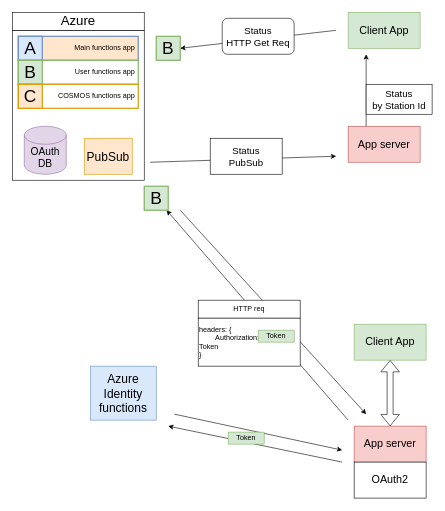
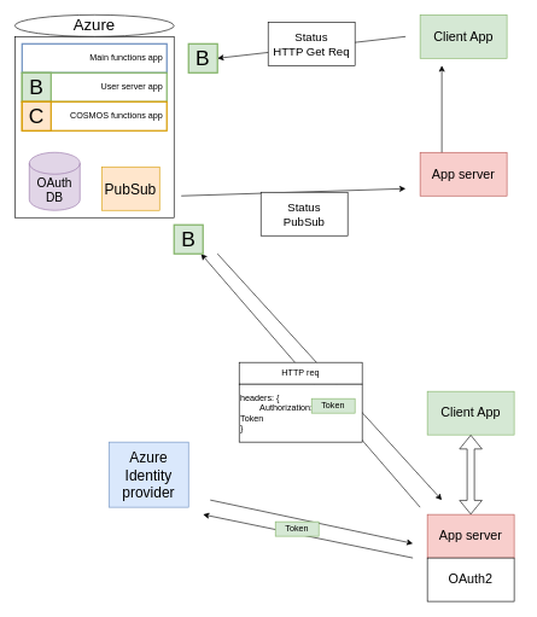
  <mxCell id="0" />
  <mxCell id="1" parent="0" />
  <mxCell id="2" value="" style="endArrow=classic;html=1;rounded=0;" parent="1" edge="1"><mxGeometry width="50" height="50" relative="1" as="geometry"><mxPoint x="300" y="350" as="sourcePoint" /><mxPoint x="610" y="690" as="targetPoint" /></mxGeometry></mxCell>
  <mxCell id="3" value="" style="endArrow=classic;html=1;rounded=0;" parent="1" target="33" edge="1"><mxGeometry width="50" height="50" relative="1" as="geometry"><mxPoint x="580" y="700" as="sourcePoint" /><mxPoint x="250" y="320" as="targetPoint" /></mxGeometry></mxCell>
  <mxCell id="4" value="" style="rounded=0;whiteSpace=wrap;html=1;" parent="1" vertex="1"><mxGeometry x="20" y="50" width="220" height="250" as="geometry" /></mxCell>
- <mxCell id="5" value="&lt;div&gt;Main functions app&amp;nbsp; &lt;br&gt;&lt;/div&gt;" style="rounded=0;whiteSpace=wrap;html=1;align=right;strokeWidth=2;strokeColor=#6C8EBF;fillColor=#ffe6cc;" parent="1" vertex="1"><mxGeometry x="30" y="60" width="200" height="40" as="geometry" /></mxCell>
- <mxCell id="6" value="&lt;font style=&quot;font-size: 29px;&quot;&gt;A&lt;/font&gt;" style="rounded=0;whiteSpace=wrap;html=1;fillColor=#dae8fc;strokeColor=#6c8ebf;strokeWidth=2;" parent="1" vertex="1"><mxGeometry x="30" y="60" width="40" height="40" as="geometry" /></mxCell>
- <mxCell id="7" value="&lt;div&gt;User functions app&amp;nbsp; &lt;br&gt;&lt;/div&gt;" style="rounded=0;whiteSpace=wrap;html=1;align=right;strokeWidth=2;strokeColor=#82B366;" parent="1" vertex="1"><mxGeometry x="30" y="100" width="200" height="40" as="geometry" /></mxCell>
+ <mxCell id="5" value="&lt;div&gt;Main functions app&amp;nbsp; &lt;br&gt;&lt;/div&gt;" style="rounded=0;whiteSpace=wrap;html=1;align=right;strokeWidth=2;strokeColor=#6C8EBF;" parent="1" vertex="1"><mxGeometry x="30" y="60" width="200" height="40" as="geometry" /></mxCell>
+ <mxCell id="7" value="&lt;div&gt;User server app&amp;nbsp; &lt;br&gt;&lt;/div&gt;" style="rounded=0;whiteSpace=wrap;html=1;align=right;strokeWidth=2;strokeColor=#82B366;" parent="1" vertex="1"><mxGeometry x="30" y="100" width="200" height="40" as="geometry" /></mxCell>
  <mxCell id="8" value="&lt;font style=&quot;font-size: 29px;&quot;&gt;B&lt;/font&gt;" style="rounded=0;whiteSpace=wrap;html=1;fillColor=#d5e8d4;strokeColor=#82B366;strokeWidth=2;" parent="1" vertex="1"><mxGeometry x="30" y="100" width="40" height="40" as="geometry" /></mxCell>
  <mxCell id="9" value="&lt;div&gt;COSMOS functions app&amp;nbsp; &lt;br&gt;&lt;/div&gt;" style="rounded=0;whiteSpace=wrap;html=1;align=right;strokeWidth=2;strokeColor=#D79B00;" parent="1" vertex="1"><mxGeometry x="30" y="140" width="200" height="40" as="geometry" /></mxCell>
  <mxCell id="10" value="&lt;font style=&quot;font-size: 29px;&quot;&gt;C&lt;/font&gt;" style="rounded=0;whiteSpace=wrap;html=1;fillColor=#ffe6cc;strokeColor=#d79b00;strokeWidth=2;" parent="1" vertex="1"><mxGeometry x="30" y="140" width="40" height="40" as="geometry" /></mxCell>
  <mxCell id="11" value="&lt;div style=&quot;font-size: 17px;&quot;&gt;OAuth&lt;/div&gt;&lt;div style=&quot;font-size: 17px;&quot;&gt;DB&lt;/div&gt;" style="shape=cylinder3;whiteSpace=wrap;html=1;boundedLbl=1;backgroundOutline=1;size=15;fillColor=#e1d5e7;strokeColor=#9673a6;fontSize=17;" parent="1" vertex="1"><mxGeometry x="40" y="210" width="70" height="80" as="geometry" /></mxCell>
  <mxCell id="12" value="PubSub" style="rounded=0;whiteSpace=wrap;html=1;fillColor=#ffe6cc;strokeColor=#d79b00;fontSize=20;" parent="1" vertex="1"><mxGeometry x="140" y="230" width="80" height="60" as="geometry" /></mxCell>
- <mxCell id="13" value="Azure" style="rounded=0;whiteSpace=wrap;html=1;fontSize=22;" parent="1" vertex="1"><mxGeometry x="20" y="20" width="220" height="30" as="geometry" /></mxCell>
+ <mxCell id="13" value="Azure" style="ellipse;whiteSpace=wrap;html=1;fontSize=22;" parent="1" vertex="1"><mxGeometry x="20" y="20" width="220" height="30" as="geometry" /></mxCell>
  <mxCell id="14" value="Client App" style="rounded=0;whiteSpace=wrap;html=1;fontSize=18;fillColor=#d5e8d4;strokeColor=#82b366;" parent="1" vertex="1"><mxGeometry x="580" y="20" width="120" height="60" as="geometry" /></mxCell>
  <mxCell id="15" value="App server" style="rounded=0;whiteSpace=wrap;html=1;fontSize=18;fillColor=#f8cecc;strokeColor=#b85450;" parent="1" vertex="1"><mxGeometry x="580" y="210" width="120" height="60" as="geometry" /></mxCell>
  <mxCell id="16" value="" style="endArrow=classic;html=1;rounded=0;entryX=1;entryY=0.5;entryDx=0;entryDy=0;" parent="1" target="34" edge="1"><mxGeometry width="50" height="50" relative="1" as="geometry"><mxPoint x="560" y="50" as="sourcePoint" /><mxPoint x="280" y="80" as="targetPoint" /></mxGeometry></mxCell>
- <mxCell id="17" value="Status&lt;br style=&quot;font-size: 16px;&quot;&gt;HTTP Get Req" style="whiteSpace=wrap;html=1;fontSize=16;rounded=1;" parent="1" vertex="1"><mxGeometry x="370" y="30" width="120" height="60" as="geometry" /></mxCell>
+ <mxCell id="17" value="Status&lt;br style=&quot;font-size: 16px;&quot;&gt;HTTP Get Req" style="rounded=0;whiteSpace=wrap;html=1;fontSize=16;" parent="1" vertex="1"><mxGeometry x="370" y="30" width="120" height="60" as="geometry" /></mxCell>
  <mxCell id="18" value="" style="endArrow=classic;html=1;rounded=0;" parent="1" edge="1"><mxGeometry width="50" height="50" relative="1" as="geometry"><mxPoint x="250" y="270" as="sourcePoint" /><mxPoint x="560" y="260" as="targetPoint" /></mxGeometry></mxCell>
- <mxCell id="19" value="&lt;div&gt;Status&lt;/div&gt;&lt;div&gt;PubSub&lt;br&gt;&lt;/div&gt;" style="rounded=0;whiteSpace=wrap;html=1;fontSize=16;" parent="1" vertex="1"><mxGeometry x="350" y="230" width="120" height="60" as="geometry" /></mxCell>
+ <mxCell id="19" value="&lt;div&gt;Status&lt;/div&gt;&lt;div&gt;PubSub&lt;br&gt;&lt;/div&gt;" style="rounded=0;whiteSpace=wrap;html=1;fontSize=16;" parent="1" vertex="1"><mxGeometry x="360" y="265" width="120" height="60" as="geometry" /></mxCell>
  <mxCell id="20" value="" style="endArrow=classic;html=1;rounded=0;exitX=0.25;exitY=0;exitDx=0;exitDy=0;" parent="1" source="15" edge="1"><mxGeometry width="50" height="50" relative="1" as="geometry"><mxPoint x="390" y="200" as="sourcePoint" /><mxPoint x="610" y="90" as="targetPoint" /></mxGeometry></mxCell>
- <mxCell id="21" value="&lt;div&gt;Status&lt;/div&gt;&lt;div&gt;by Station Id&lt;br&gt;&lt;/div&gt;" style="rounded=0;whiteSpace=wrap;html=1;fontSize=16;" parent="1" vertex="1"><mxGeometry x="610" y="140" width="110" height="50" as="geometry" /></mxCell>
  <mxCell id="22" value="Client App" style="rounded=0;whiteSpace=wrap;html=1;fontSize=18;fillColor=#d5e8d4;strokeColor=#82b366;" parent="1" vertex="1"><mxGeometry x="590" y="540" width="120" height="60" as="geometry" /></mxCell>
  <mxCell id="23" value="App server" style="rounded=0;whiteSpace=wrap;html=1;fontSize=18;fillColor=#f8cecc;strokeColor=#b85450;" parent="1" vertex="1"><mxGeometry x="590" y="710" width="120" height="60" as="geometry" /></mxCell>
- <mxCell id="24" value="&lt;font style=&quot;font-size: 20px;&quot;&gt;Azure Identity&lt;br style=&quot;font-size: 20px;&quot;&gt;functions&lt;br style=&quot;font-size: 20px;&quot;&gt;&lt;/font&gt;" style="rounded=0;whiteSpace=wrap;html=1;fontSize=20;fillColor=#dae8fc;strokeColor=#6c8ebf;" parent="1" vertex="1"><mxGeometry x="150" y="610" width="110" height="90" as="geometry" /></mxCell>
+ <mxCell id="24" value="&lt;font style=&quot;font-size: 20px;&quot;&gt;Azure Identity&lt;br style=&quot;font-size: 20px;&quot;&gt;provider&lt;br style=&quot;font-size: 20px;&quot;&gt;&lt;/font&gt;" style="rounded=0;whiteSpace=wrap;html=1;fontSize=20;fillColor=#dae8fc;strokeColor=#6c8ebf;" parent="1" vertex="1"><mxGeometry x="150" y="610" width="110" height="90" as="geometry" /></mxCell>
  <mxCell id="25" value="" style="endArrow=classic;html=1;rounded=0;" parent="1" edge="1"><mxGeometry width="50" height="50" relative="1" as="geometry"><mxPoint x="570" y="770" as="sourcePoint" /><mxPoint x="280" y="710" as="targetPoint" /></mxGeometry></mxCell>
  <mxCell id="26" value="" style="endArrow=classic;html=1;rounded=0;" parent="1" edge="1"><mxGeometry width="50" height="50" relative="1" as="geometry"><mxPoint x="290" y="690" as="sourcePoint" /><mxPoint x="570" y="750" as="targetPoint" /></mxGeometry></mxCell>
  <mxCell id="27" value="OAuth2" style="rounded=0;whiteSpace=wrap;html=1;fontSize=18;" parent="1" vertex="1"><mxGeometry x="590" y="770" width="120" height="60" as="geometry" /></mxCell>
  <mxCell id="28" value="Token" style="rounded=0;whiteSpace=wrap;html=1;fillColor=#d5e8d4;strokeColor=#82b366;" parent="1" vertex="1"><mxGeometry x="380" y="720" width="60" height="20" as="geometry" /></mxCell>
  <mxCell id="29" value="" style="endArrow=classic;html=1;rounded=0;" parent="1" source="33" edge="1"><mxGeometry width="50" height="50" relative="1" as="geometry"><mxPoint x="580" y="700" as="sourcePoint" /><mxPoint x="250" y="320" as="targetPoint" /></mxGeometry></mxCell>
  <mxCell id="30" value="HTTP req" style="rounded=0;whiteSpace=wrap;html=1;" parent="1" vertex="1"><mxGeometry x="330" y="500" width="170" height="30" as="geometry" /></mxCell>
  <mxCell id="31" value="headers: {&lt;br&gt;&lt;div&gt;&lt;span style=&quot;white-space: pre;&quot;&gt;&#09;&lt;/span&gt;Authorization: Bearer&amp;nbsp; Token&lt;/div&gt;&lt;div&gt;}&lt;br&gt;&lt;/div&gt;" style="rounded=0;whiteSpace=wrap;html=1;align=left;" parent="1" vertex="1"><mxGeometry x="330" y="530" width="170" height="80" as="geometry" /></mxCell>
  <mxCell id="32" value="Token" style="rounded=0;whiteSpace=wrap;html=1;fillColor=#d5e8d4;strokeColor=#82b366;" parent="1" vertex="1"><mxGeometry x="430" y="550" width="60" height="20" as="geometry" /></mxCell>
  <mxCell id="33" value="&lt;font style=&quot;font-size: 29px;&quot;&gt;B&lt;/font&gt;" style="rounded=0;whiteSpace=wrap;html=1;fillColor=#d5e8d4;strokeColor=#82B366;strokeWidth=2;" parent="1" vertex="1"><mxGeometry x="240" y="310" width="40" height="40" as="geometry" /></mxCell>
  <mxCell id="34" value="&lt;font style=&quot;font-size: 29px;&quot;&gt;B&lt;/font&gt;" style="rounded=0;whiteSpace=wrap;html=1;fillColor=#d5e8d4;strokeColor=#82B366;strokeWidth=2;" parent="1" vertex="1"><mxGeometry x="260" y="60" width="40" height="40" as="geometry" /></mxCell>
  <mxCell id="35" value="" style="shape=flexArrow;endArrow=classic;startArrow=classic;html=1;rounded=0;exitX=0.5;exitY=0;exitDx=0;exitDy=0;" parent="1" source="23" edge="1"><mxGeometry width="100" height="100" relative="1" as="geometry"><mxPoint x="560" y="705" as="sourcePoint" /><mxPoint x="650" y="600" as="targetPoint" /></mxGeometry></mxCell>
